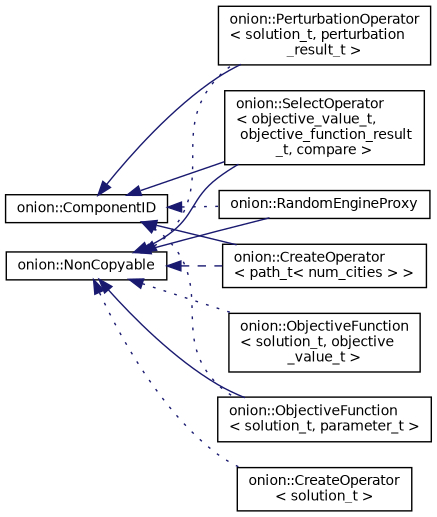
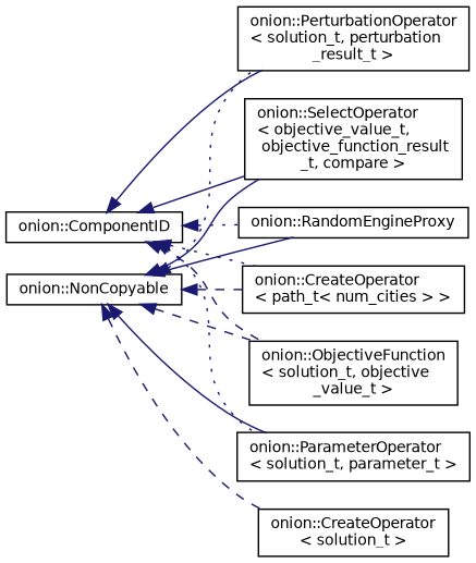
  digraph {
    rankdir=LR
    node [color=black fillcolor=white fontname=Helvetica fontsize=10 shape=record style=filled]
    edge [color=midnightblue dir=back fontname=Helvetica fontsize=10 labelfontname=Helvetica labelfontsize=10 style=solid]
    n1 [height=0.2 label="onion::ComponentID" width=0.4]
    n2 [height=0.2 label="onion::CreateOperator\l\< path_t\< num_cities \> \>" width=0.4]
    n3 [height=0.2 label="onion::ObjectiveFunction\l\< solution_t, objective\l_value_t \>" width=0.4]
-   n4 [height=0.2 label="onion::ObjectiveFunction\l\< solution_t, parameter_t \>" width=0.4]
+   n4 [height=0.2 label="onion::ParameterOperator\l\< solution_t, parameter_t \>" width=0.4]
    n5 [height=0.2 label="onion::PerturbationOperator\l\< solution_t, perturbation\l_result_t \>" width=0.4]
    n6 [height=0.2 label="onion::SelectOperator\l\< objective_value_t,\l objective_function_result\l_t, compare \>" width=0.4]
    n7 [height=0.2 label="onion::RandomEngineProxy" width=0.4]
    n8 [height=0.2 label="onion::CreateOperator\l\< solution_t \>" width=0.4]
    n9 [height=0.2 label="onion::NonCopyable" width=0.4]
-   n1 -> n2
+   n1 -> n2 [style=dotted]
+   n1 -> n3 [style=dashed]
    n1 -> n4 [style=dotted]
    n1 -> n5
    n1 -> n6
    n1 -> n7 [style=dotted]
    n9 -> n2 [style=dashed]
-   n9 -> n3 [style=dotted]
+   n9 -> n3 [style=dashed]
    n9 -> n4
    n9 -> n5 [style=dotted]
    n9 -> n6
    n9 -> n7
-   n9 -> n8 [style=dotted]
+   n9 -> n8 [style=dashed]
  }
